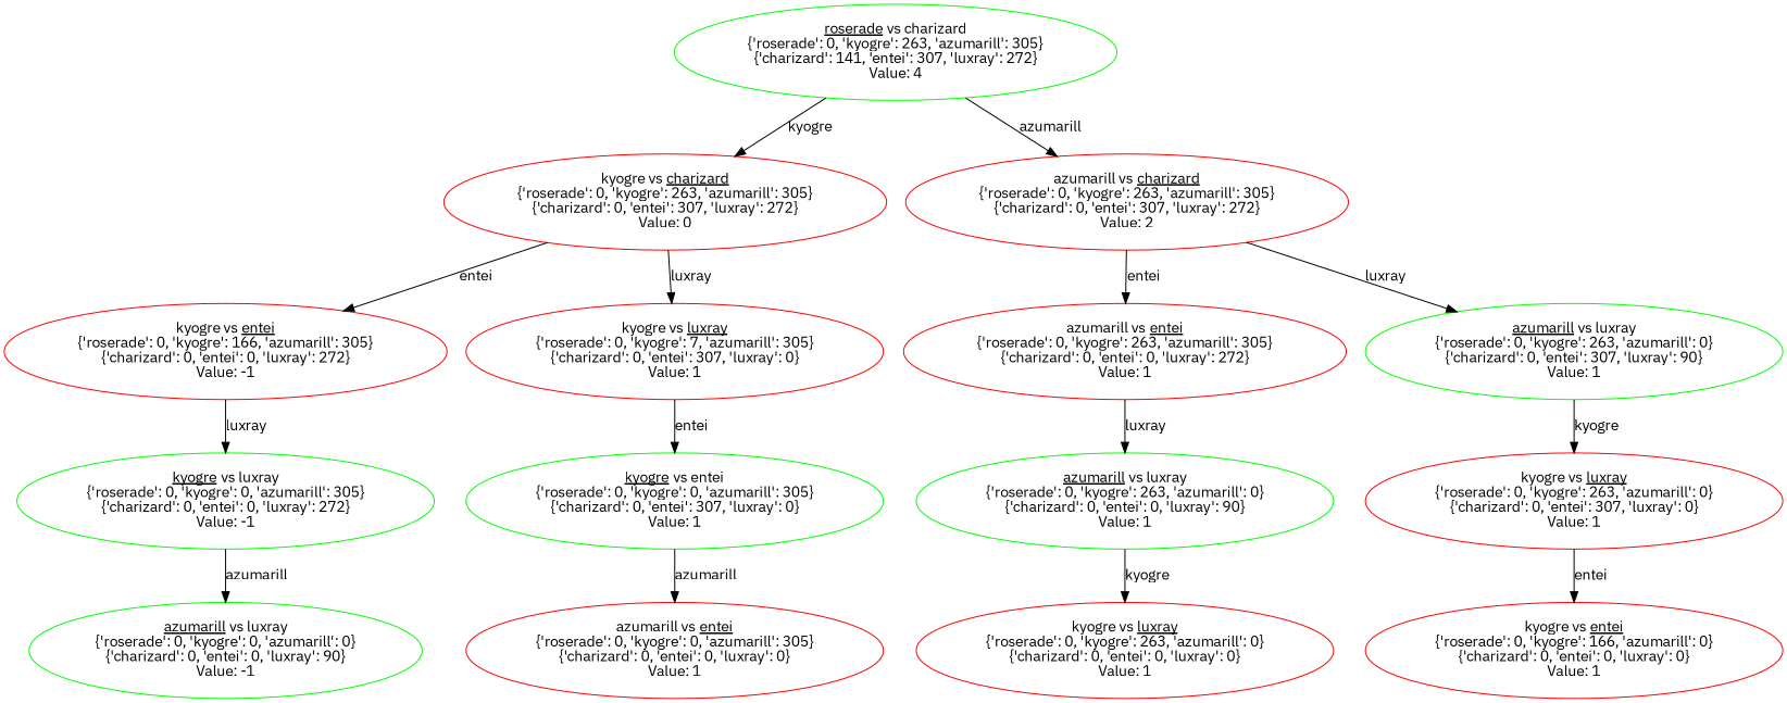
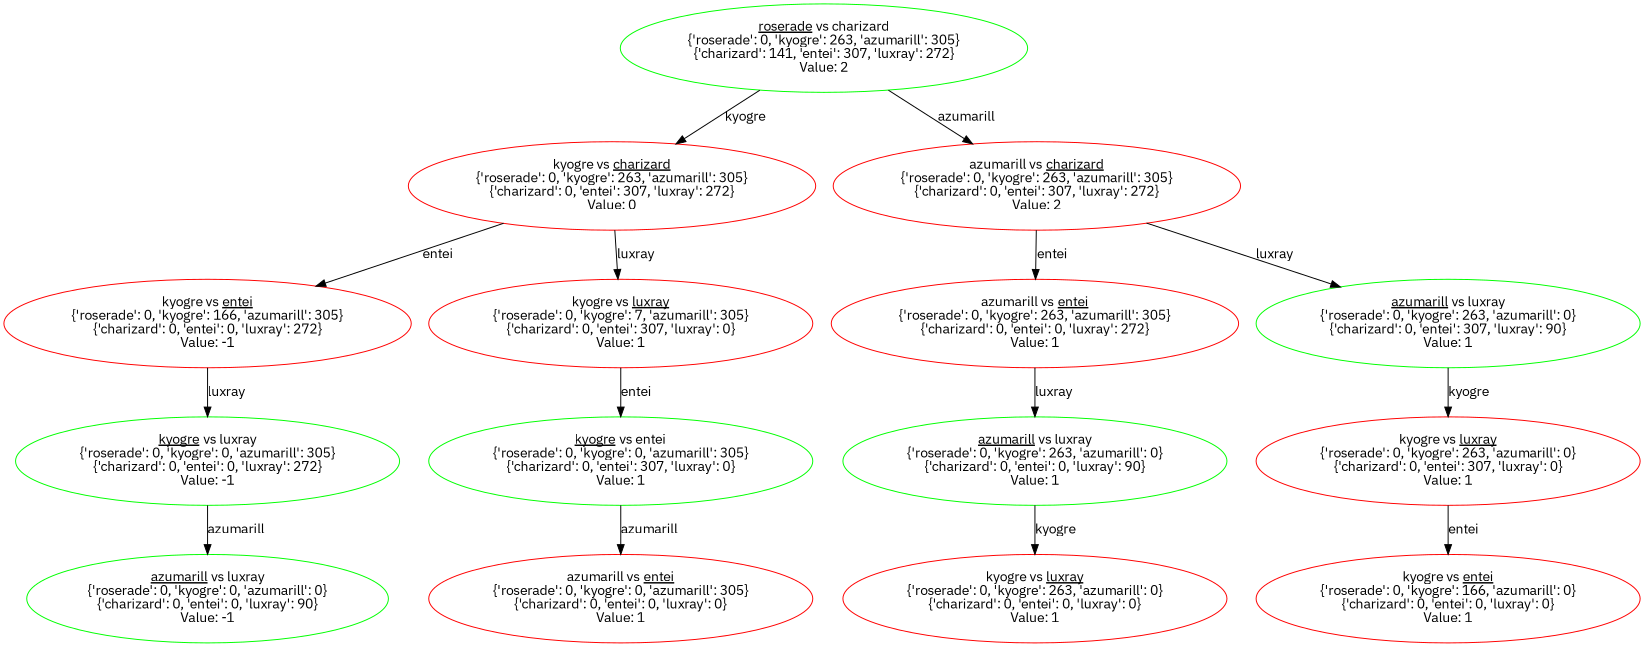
  digraph {
    fontname="IBM Plex Sans"
    node [color=red fontname="IBM Plex Sans"]
    edge [fontname="IBM Plex Sans"]
-   n1 [color=green label=<<u>roserade</u> vs charizard<BR/>{'roserade': 0, 'kyogre': 263, 'azumarill': 305}<BR/>{'charizard': 141, 'entei': 307, 'luxray': 272}<BR/>Value: 4>]
+   n1 [color=green label=<<u>roserade</u> vs charizard<BR/>{'roserade': 0, 'kyogre': 263, 'azumarill': 305}<BR/>{'charizard': 141, 'entei': 307, 'luxray': 272}<BR/>Value: 2>]
    n2 [label=<kyogre vs <u>charizard</u><BR/>{'roserade': 0, 'kyogre': 263, 'azumarill': 305}<BR/>{'charizard': 0, 'entei': 307, 'luxray': 272}<BR/>Value: 0>]
    n3 [label=<azumarill vs <u>charizard</u><BR/>{'roserade': 0, 'kyogre': 263, 'azumarill': 305}<BR/>{'charizard': 0, 'entei': 307, 'luxray': 272}<BR/>Value: 2>]
    n4 [label=<kyogre vs <u>entei</u><BR/>{'roserade': 0, 'kyogre': 166, 'azumarill': 305}<BR/>{'charizard': 0, 'entei': 0, 'luxray': 272}<BR/>Value: -1>]
    n5 [label=<kyogre vs <u>luxray</u><BR/>{'roserade': 0, 'kyogre': 7, 'azumarill': 305}<BR/>{'charizard': 0, 'entei': 307, 'luxray': 0}<BR/>Value: 1>]
    n6 [color=green label=<<u>kyogre</u> vs luxray<BR/>{'roserade': 0, 'kyogre': 0, 'azumarill': 305}<BR/>{'charizard': 0, 'entei': 0, 'luxray': 272}<BR/>Value: -1>]
    n7 [color=green label=<<u>azumarill</u> vs luxray<BR/>{'roserade': 0, 'kyogre': 0, 'azumarill': 0}<BR/>{'charizard': 0, 'entei': 0, 'luxray': 90}<BR/>Value: -1>]
    n8 [color=green label=<<u>kyogre</u> vs entei<BR/>{'roserade': 0, 'kyogre': 0, 'azumarill': 305}<BR/>{'charizard': 0, 'entei': 307, 'luxray': 0}<BR/>Value: 1>]
    n9 [label=<azumarill vs <u>entei</u><BR/>{'roserade': 0, 'kyogre': 0, 'azumarill': 305}<BR/>{'charizard': 0, 'entei': 0, 'luxray': 0}<BR/>Value: 1>]
    n10 [label=<azumarill vs <u>entei</u><BR/>{'roserade': 0, 'kyogre': 263, 'azumarill': 305}<BR/>{'charizard': 0, 'entei': 0, 'luxray': 272}<BR/>Value: 1>]
    n11 [color=green label=<<u>azumarill</u> vs luxray<BR/>{'roserade': 0, 'kyogre': 263, 'azumarill': 0}<BR/>{'charizard': 0, 'entei': 307, 'luxray': 90}<BR/>Value: 1>]
    n12 [color=green label=<<u>azumarill</u> vs luxray<BR/>{'roserade': 0, 'kyogre': 263, 'azumarill': 0}<BR/>{'charizard': 0, 'entei': 0, 'luxray': 90}<BR/>Value: 1>]
    n13 [label=<kyogre vs <u>luxray</u><BR/>{'roserade': 0, 'kyogre': 263, 'azumarill': 0}<BR/>{'charizard': 0, 'entei': 0, 'luxray': 0}<BR/>Value: 1>]
    n14 [label=<kyogre vs <u>luxray</u><BR/>{'roserade': 0, 'kyogre': 263, 'azumarill': 0}<BR/>{'charizard': 0, 'entei': 307, 'luxray': 0}<BR/>Value: 1>]
    n15 [label=<kyogre vs <u>entei</u><BR/>{'roserade': 0, 'kyogre': 166, 'azumarill': 0}<BR/>{'charizard': 0, 'entei': 0, 'luxray': 0}<BR/>Value: 1>]
    n1 -> n2 [label=kyogre]
    n1 -> n3 [label=azumarill]
    n2 -> n4 [label=entei]
    n2 -> n5 [label=luxray]
    n3 -> n10 [label=entei]
    n3 -> n11 [label=luxray]
    n4 -> n6 [label=luxray]
    n5 -> n8 [label=entei]
    n6 -> n7 [label=azumarill]
    n8 -> n9 [label=azumarill]
    n10 -> n12 [label=luxray]
    n11 -> n14 [label=kyogre]
    n12 -> n13 [label=kyogre]
    n14 -> n15 [label=entei]
  }
